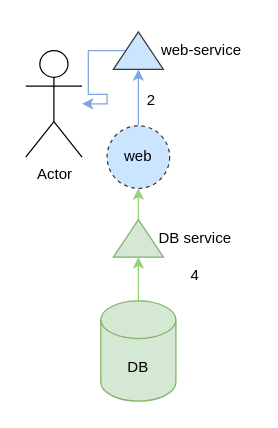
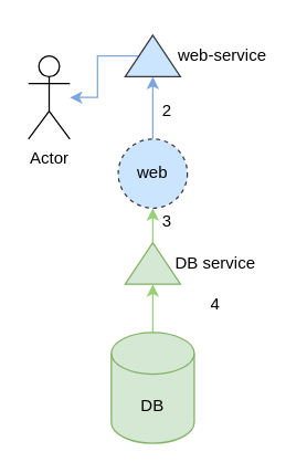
  <mxCell id="0" />
  <mxCell id="1" parent="0" />
  <mxCell id="2" style="edgeStyle=orthogonalEdgeStyle;rounded=0;orthogonalLoop=1;jettySize=auto;html=1;entryX=0;entryY=0.5;entryDx=0;entryDy=0;strokeColor=#97D077;" edge="1" parent="1" source="3" target="5"><mxGeometry relative="1" as="geometry" /></mxCell>
  <mxCell id="3" value="DB" style="shape=cylinder3;whiteSpace=wrap;html=1;boundedLbl=1;backgroundOutline=1;size=15;fillColor=#d5e8d4;strokeColor=#82b366;" vertex="1" parent="1"><mxGeometry x="80" y="240" width="60" height="80" as="geometry" /></mxCell>
  <mxCell id="4" style="edgeStyle=orthogonalEdgeStyle;rounded=0;orthogonalLoop=1;jettySize=auto;html=1;entryX=0.5;entryY=1;entryDx=0;entryDy=0;strokeColor=#97D077;" edge="1" parent="1" source="5" target="8"><mxGeometry relative="1" as="geometry" /></mxCell>
  <mxCell id="5" value="" style="triangle;whiteSpace=wrap;html=1;rotation=-90;fillColor=#d5e8d4;strokeColor=#82b366;" vertex="1" parent="1"><mxGeometry x="95" y="170" width="30" height="40" as="geometry" /></mxCell>
  <mxCell id="6" value="DB service" style="text;html=1;align=center;verticalAlign=middle;resizable=0;points=[];autosize=1;strokeColor=none;fillColor=none;" vertex="1" parent="1"><mxGeometry x="120" y="180" width="70" height="20" as="geometry" /></mxCell>
  <mxCell id="7" style="edgeStyle=orthogonalEdgeStyle;rounded=0;orthogonalLoop=1;jettySize=auto;html=1;entryX=0;entryY=0.5;entryDx=0;entryDy=0;strokeColor=#7EA6E0;" edge="1" parent="1" source="8" target="10"><mxGeometry relative="1" as="geometry" /></mxCell>
  <mxCell id="8" value="web" style="ellipse;whiteSpace=wrap;html=1;aspect=fixed;fillColor=#cce5ff;strokeColor=#36393d;dashed=1;" vertex="1" parent="1"><mxGeometry x="85" y="100" width="50" height="50" as="geometry" /></mxCell>
  <mxCell id="9" style="edgeStyle=orthogonalEdgeStyle;rounded=0;orthogonalLoop=1;jettySize=auto;html=1;fillColor=#cce5ff;strokeColor=#7EA6E0;" edge="1" parent="1" source="10" target="12"><mxGeometry relative="1" as="geometry" /></mxCell>
  <mxCell id="10" value="" style="triangle;whiteSpace=wrap;html=1;rotation=-90;fillColor=#cce5ff;strokeColor=#36393d;" vertex="1" parent="1"><mxGeometry x="95" y="20" width="30" height="40" as="geometry" /></mxCell>
  <mxCell id="11" value="web-service" style="text;html=1;align=center;verticalAlign=middle;resizable=0;points=[];autosize=1;strokeColor=none;fillColor=none;" vertex="1" parent="1"><mxGeometry x="120" y="30" width="80" height="20" as="geometry" /></mxCell>
- <mxCell id="12" value="Actor" style="shape=umlActor;verticalLabelPosition=bottom;verticalAlign=top;html=1;outlineConnect=0;" vertex="1" parent="1"><mxGeometry x="20" y="40" width="45" height="85" as="geometry" /></mxCell>
+ <mxCell id="12" value="Actor" style="shape=umlActor;verticalLabelPosition=bottom;verticalAlign=top;html=1;outlineConnect=0;" vertex="1" parent="1"><mxGeometry x="20" y="40" width="30" height="60" as="geometry" /></mxCell>
  <mxCell id="13" value="2" style="text;html=1;align=center;verticalAlign=middle;resizable=0;points=[];autosize=1;strokeColor=none;fillColor=none;" vertex="1" parent="1"><mxGeometry x="110" y="70" width="20" height="20" as="geometry" /></mxCell>
+ <mxCell id="14" value="3" style="text;html=1;align=center;verticalAlign=middle;resizable=0;points=[];autosize=1;strokeColor=none;fillColor=none;" vertex="1" parent="1"><mxGeometry x="110" y="150" width="20" height="20" as="geometry" /></mxCell>
  <mxCell id="15" value="4" style="text;html=1;align=center;verticalAlign=middle;resizable=0;points=[];autosize=1;strokeColor=none;fillColor=none;" vertex="1" parent="1"><mxGeometry x="145" y="210" width="20" height="20" as="geometry" /></mxCell>
